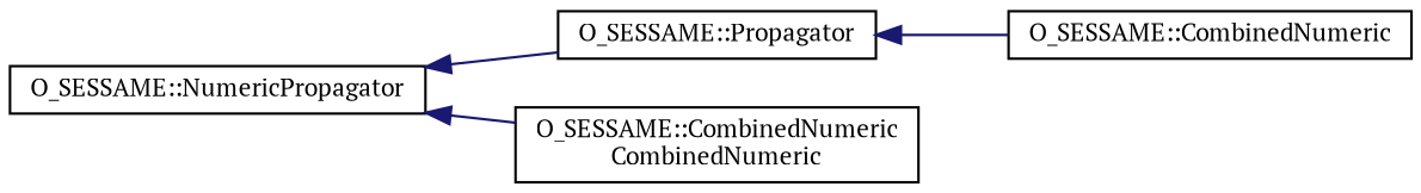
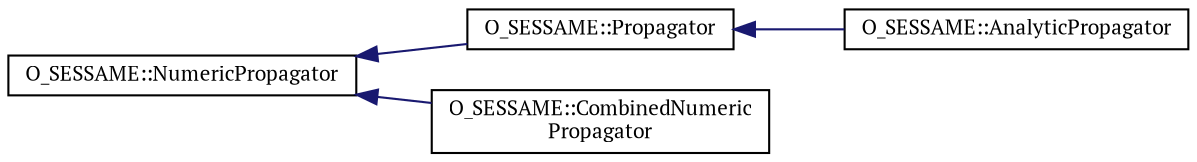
  digraph {
    fontname="PT Serif"
    rankdir=LR
    node [color=black fillcolor=white fontname="PT Serif" fontsize=10 shape=record style=filled]
    edge [color=midnightblue dir=back fontname="PT Serif" fontsize=10 labelfontname=Helvetica labelfontsize=10 style=solid]
    n1 [height=0.2 label="O_SESSAME::Propagator" width=0.4]
-   n2 [height=0.2 label="O_SESSAME::CombinedNumeric" width=0.4]
+   n2 [height=0.2 label="O_SESSAME::AnalyticPropagator" width=0.4]
    n3 [height=0.2 label="O_SESSAME::NumericPropagator" width=0.4]
-   n4 [height=0.2 label="O_SESSAME::CombinedNumeric\lCombinedNumeric" width=0.4]
+   n4 [height=0.2 label="O_SESSAME::CombinedNumeric\lPropagator" width=0.4]
    n1 -> n2
    n3 -> n1
    n3 -> n4
  }
